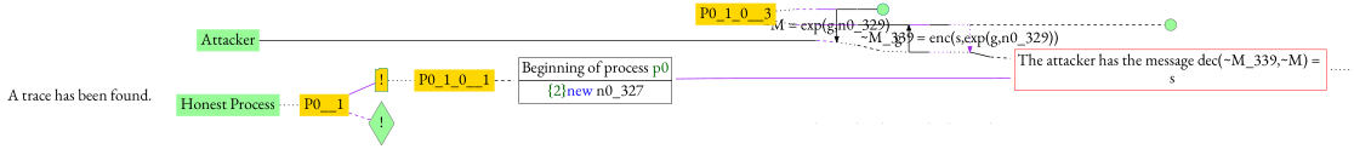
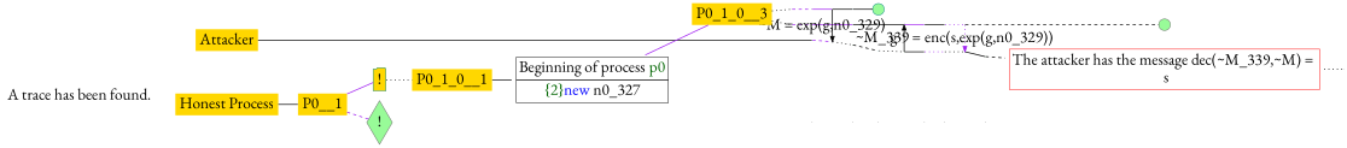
  digraph {
    fontname="EB Garamond"
    ordering=out
    rankdir=LR
    node [color=teal fillcolor=palegreen fontname="EB Garamond" fontsize=30 shape=point style=filled]
    edge [arrowhead=none color=black fontname="EB Garamond" fontsize=30 penwidth=1.6 style=solid weight=100]
-   n1 [height=0 label="Honest Process" shape=plaintext width=0]
-   n2 [color=darkgreen height=0 label=Attacker shape=plaintext width=0]
+   n1 [fillcolor=gold height=0 label="Honest Process" shape=plaintext width=0]
+   n2 [color=darkgreen fillcolor=gold height=0 label=Attacker shape=plaintext width=0]
    n3 [fillcolor=gold height=0 label="!" shape=folder width=0]
    n4 [color=gray40 height=0 label="!" shape=diamond width=0]
    P0_1_0_1__3 [color=gray40 fillcolor=gold height=0 width=0]
    P0_1_0_0__3 [color=darkgreen height=0 width=0]
    P0_1_0_1__4 [color=darkgreen fillcolor=gold height=0 width=0]
    P0_1_0_0__4 [color=darkgreen height=0 width=0]
    P0_0__2 [height=0 style=invisible width=0 color="" fillcolor=""]
    P__1 [height=0 width=0]
    P0_1_0_1__5 [color=darkgreen height=0 width=0]
    P__2 [height=0 width=0]
    P0_1_0_1__6 [height=0 width=0]
    P0_1_0_0__5 [height=0 width=0]
    P0_0__3 [height=0 style=invisible width=0 color="" fillcolor=""]
    P__3 [color=darkgreen height=0 width=0]
    P0_1_0_0__6 [fillcolor=gold height=0 width=0]
    P0_0__4 [height=0 style=invisible width=0 color="" fillcolor=""]
    P__4 [height=0 width=0]
    P0_1_0_0__7 [height=0 width=0]
    P__5 [color=darkgreen height=0 width=0]
    P0_1_0_0__8 [fillcolor=gold height=0 width=0]
    P0_0__5 [height=0 style=invisible width=0 color="" fillcolor=""]
    P__6 [color=gray40 fillcolor=gold height=0 width=0]
    P0_1_0_0__9 [color=darkgreen fillcolor=gold height=0 width=0]
    P0_0__6 [height=0 style=invisible width=0 color="" fillcolor=""]
    P__7 [color=gray40 fillcolor=gold height=0 width=0]
    P0_1_0_0__10 [color=darkgreen fillcolor=gold height=0 width=0]
    P__8 [height=0 width=0]
    P0_1_0_0__11 [color=gray40 fillcolor=gold height=0 width=0]
    P0_0__7 [height=0 style=invisible width=0 color="" fillcolor=""]
    P__9 [color=darkgreen fillcolor=gold height=0 width=0]
    P0__1 [fillcolor=gold fixedsize=false height=0 shape=none width=0]
    P0_1_0__1 [color=gray40 fillcolor=gold fixedsize=false height=0 shape=none width=0]
    P0_1_0_1__7 [height=0.3 width=0.3]
    P0_1_0_0__12 [color=gray40 height=0.3 width=0.3]
    n37 [color=red height=0 label=<<TABLE BORDER="0" CELLBORDER="1" CELLSPACING="0" CELLPADDING="4"> <TR><TD>The attacker has the message dec(~M_339,~M) = <br/> s</TD></TR></TABLE>> shape=plaintext width=0 fillcolor="" style=""]
    n38 [height=0 label=<A trace has been found.<br/> > shape=plaintext width=0 color="" fillcolor="" style=""]
    n39 [height=0 label=<<TABLE BORDER="0" CELLBORDER="1" CELLSPACING="0" CELLPADDING="4"> <TR><TD>Beginning of process <FONT COLOR="darkgreen">p0</FONT></TD></TR><TR><TD><FONT COLOR="darkgreen">{2}</FONT><FONT COLOR="blue">new </FONT>n0_327</TD></TR></TABLE>> shape=plaintext width=0 color="" fillcolor="" style=""]
    P0_1_0__3 [color=gray40 fillcolor=gold fixedsize=false height=0 shape=none width=0]
    P__11 [color=gray40 fillcolor=gold height=0 width=0]
    subgraph sub_1 {
      rank=same
      n1
      n2
    }
    subgraph sub_2 {
      rank=same
      n3
      n4
    }
    subgraph sub_3 {
      rank=same
      P0_1_0_1__3
      P0_1_0_0__3
    }
    subgraph sub_4 {
      rank=same
      P0_1_0_1__4
      P0_1_0_0__4
      P0_0__2
      P__1
    }
    subgraph sub_5 {
      rank=same
      P0_1_0_1__5
      P__2
    }
    subgraph sub_6 {
      rank=same
      P0_1_0_1__6
      P0_1_0_0__5
      P0_0__3
      P__3
    }
    subgraph sub_7 {
      rank=same
      P0_1_0_0__6
      P0_0__4
      P__4
    }
    subgraph sub_8 {
      rank=same
      P0_1_0_0__7
      P__5
    }
    subgraph sub_9 {
      rank=same
      P0_1_0_0__8
      P0_0__5
      P__6
    }
    subgraph sub_10 {
      rank=same
      P0_1_0_0__9
      P0_0__6
      P__7
    }
    subgraph sub_11 {
      rank=same
      P0_1_0_0__10
      P__8
    }
    subgraph sub_12 {
      rank=same
      P0_1_0_0__11
      P0_0__7
      P__9
    }
-   n1 -> P0__1 [style=dotted]
+   n1 -> P0__1
    n2 -> P__1
    n3 -> P0_1_0__1 [style=dotted]
    n4 -> P0_0__2 [style=invisible color=""]
    P0_1_0_1__3 -> P0_1_0_1__4 [color=purple style=dashed]
    P0_1_0_0__3 -> P0_1_0_0__4 [color=purple style=dashed]
    P0_1_0_1__4 -> P0_1_0_1__5 [color=purple]
    P0_1_0_0__4 -> P0_1_0_0__5 [color=purple]
    P0_0__2 -> P0_0__3 [style=invisible color=""]
    P__1 -> P__2 [color=purple style=dashed]
    P0_1_0_1__5 -> P__2 [arrowhead=normal label=<~M = exp(g,n0_329)> weight=""]
    P0_1_0_1__5 -> P0_1_0_1__6
    P__2 -> P__3 [style=dotted]
    P0_1_0_1__6 -> P0_1_0_1__7
    P0_1_0_0__5 -> P0_1_0_0__6
    P0_0__3 -> P0_0__4 [style=invisible color=""]
    P__3 -> P__4 [style=dashed]
    P0_1_0_0__6 -> P0_1_0_0__7
    P0_0__4 -> P0_0__5 [style=invisible color=""]
    P__4 -> P__5 [style=dotted]
    P0_1_0_0__7 -> P__5 [arrowhead=normal dir=back label=<g> weight=""]
    P0_1_0_0__7 -> P0_1_0_0__8 [color=purple]
    P__5 -> P__6
    P0_1_0_0__8 -> P0_1_0_0__9
    P0_0__5 -> P0_0__6 [style=invisible color=""]
    P__6 -> P__7 [color=purple style=dotted]
    P0_1_0_0__9 -> P0_1_0_0__10 [color=purple style=dotted]
    P0_0__6 -> P0_0__7 [style=invisible color=""]
    P__7 -> P__8 [style=dotted]
    P0_1_0_0__10 -> P__8 [arrowhead=normal color=purple label=<~M_339 = enc(s,exp(g,n0_329))> style=dotted weight=""]
    P0_1_0_0__10 -> P0_1_0_0__11 [style=dashed]
    P__8 -> P__9
    P0_1_0_0__11 -> P0_1_0_0__12 [style=dashed]
    P__9 -> n37 [style=dashed]
    P0__1 -> n3 [color=purple weight=""]
    P0__1 -> n4 [color=purple style=dashed weight=""]
-   P0_1_0__1 -> n39 [style=dashed]
+   P0_1_0__1 -> n39
    n37 -> P__11 [style=dotted]
    n38 -> n1 [style=invisible color=""]
-   n39 -> n37 [color=purple]
+   n39 -> P0_1_0__3 [color=purple]
    P0_1_0__3 -> P0_1_0_1__3 [style=dotted weight=""]
    P0_1_0__3 -> P0_1_0_0__3 [style=dotted weight=""]
  }
